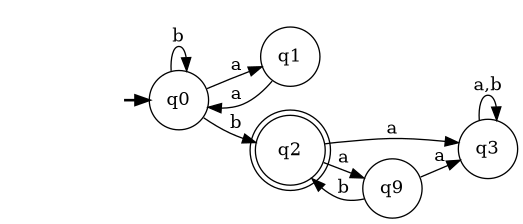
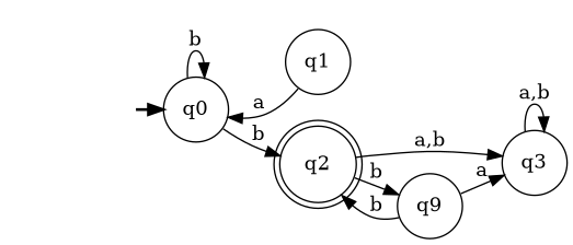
  digraph {
    rankdir=LR
    node [shape=circle style=filled color=black fillcolor=white]
    __start0 [height=0 shape=none style=invis width=0 color="" fillcolor=""]
    n2 [label=q0]
    n3 [label=q1]
    n4 [label=q2 shape=doublecircle style="rounded,filled"]
    n5 [label=q3]
    n6 [label=q9]
    subgraph cluster_1 {
      nodesep=0.15
      ranksep=0.15
      style=invis
      __start0
      n2
    }
    __start0 -> n2 [penwidth=2]
    n2 -> n2 [label=b]
-   n2 -> n3 [label=a]
    n2 -> n4 [label=b]
    n3 -> n2 [label=a]
-   n4 -> n5 [label=a]
-   n4 -> n6 [label=a]
+   n4 -> n5 [label="a,b"]
+   n4 -> n6 [label=b]
    n5 -> n5 [label="a,b"]
    n6 -> n4 [label=b]
    n6 -> n5 [label=a]
  }
